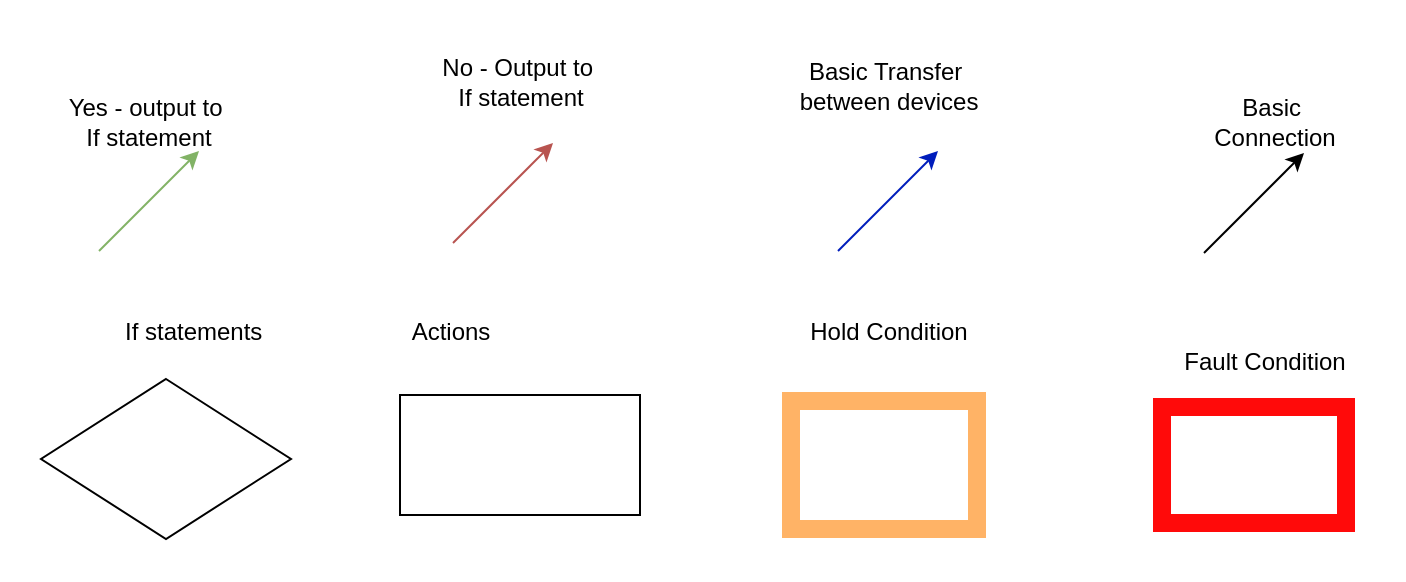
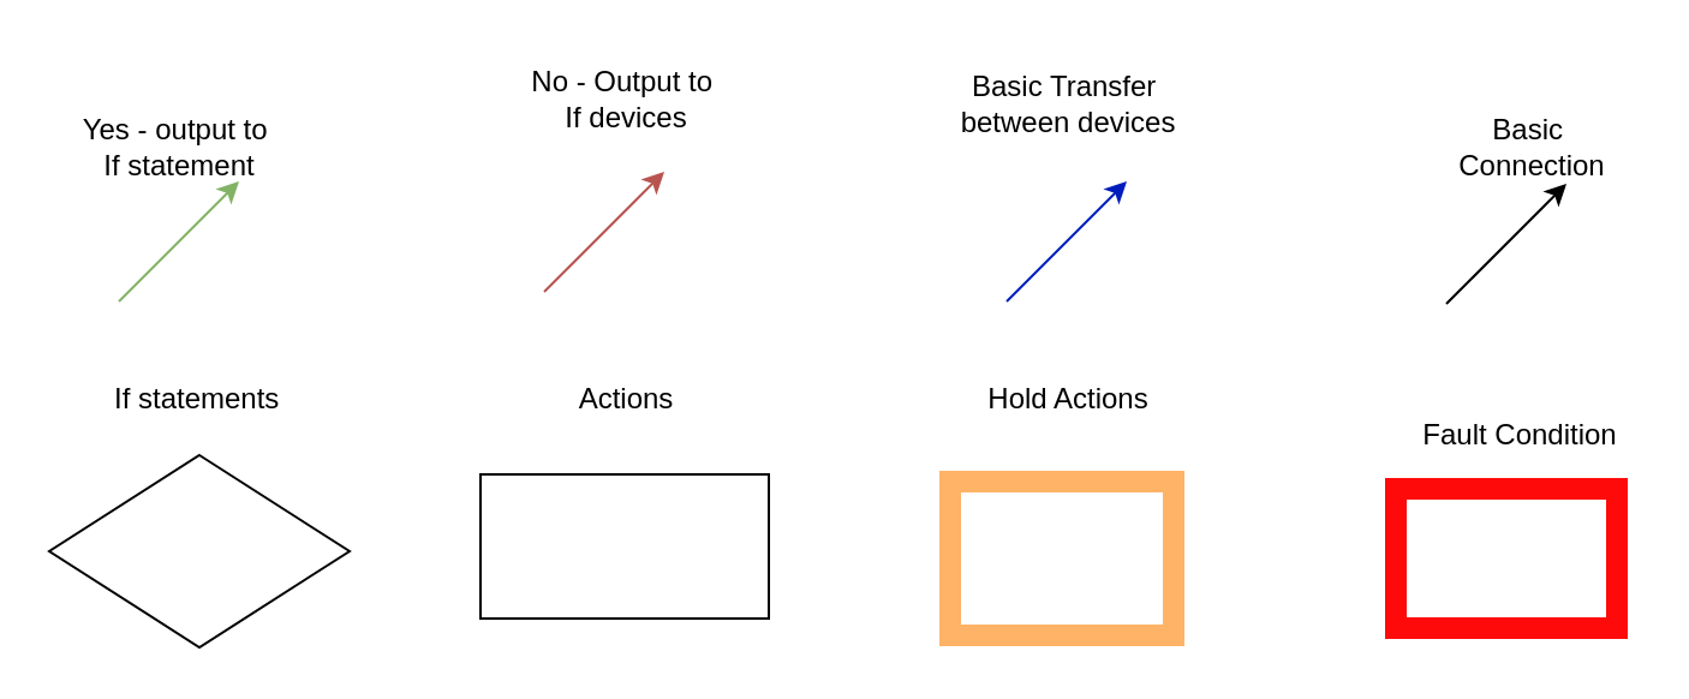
  <mxCell id="0" />
  <mxCell id="1" parent="0" />
  <mxCell id="2" value="" style="endArrow=classic;html=1;rounded=0;fillColor=#d5e8d4;strokeColor=#82b366;" parent="1" edge="1"><mxGeometry width="50" height="50" relative="1" as="geometry"><mxPoint x="49" y="125" as="sourcePoint" /><mxPoint x="99" y="75" as="targetPoint" /></mxGeometry></mxCell>
  <mxCell id="3" value="" style="endArrow=classic;html=1;rounded=0;fillColor=#f8cecc;strokeColor=#b85450;" parent="1" edge="1"><mxGeometry width="50" height="50" relative="1" as="geometry"><mxPoint x="226" y="121" as="sourcePoint" /><mxPoint x="276" y="71" as="targetPoint" /></mxGeometry></mxCell>
  <mxCell id="4" value="" style="endArrow=classic;html=1;rounded=0;fillColor=#0050ef;strokeColor=#001DBC;" parent="1" edge="1"><mxGeometry width="50" height="50" relative="1" as="geometry"><mxPoint x="418.5" y="125" as="sourcePoint" /><mxPoint x="468.5" y="75" as="targetPoint" /></mxGeometry></mxCell>
  <mxCell id="5" value="" style="endArrow=classic;html=1;rounded=0;fillColor=#0050ef;strokeColor=#000000;" parent="1" edge="1"><mxGeometry width="50" height="50" relative="1" as="geometry"><mxPoint x="601.5" y="126" as="sourcePoint" /><mxPoint x="651.5" y="76" as="targetPoint" /></mxGeometry></mxCell>
  <mxCell id="6" value="Yes - output to&amp;nbsp;&lt;div&gt;If statement&lt;/div&gt;" style="text;html=1;align=center;verticalAlign=middle;resizable=0;points=[];autosize=1;strokeColor=none;fillColor=none;" parent="1" vertex="1"><mxGeometry x="25" y="40" width="98" height="41" as="geometry" /></mxCell>
- <mxCell id="7" value="No - Output to&amp;nbsp;&lt;div&gt;I&lt;span style=&quot;background-color: initial;&quot;&gt;f statement&lt;/span&gt;&lt;/div&gt;" style="text;html=1;align=center;verticalAlign=middle;resizable=0;points=[];autosize=1;strokeColor=none;fillColor=none;" parent="1" vertex="1"><mxGeometry x="211" y="20" width="97" height="41" as="geometry" /></mxCell>
+ <mxCell id="7" value="No - Output to&amp;nbsp;&lt;div&gt;I&lt;span style=&quot;background-color: initial;&quot;&gt;f devices&lt;/span&gt;&lt;/div&gt;" style="text;html=1;align=center;verticalAlign=middle;resizable=0;points=[];autosize=1;strokeColor=none;fillColor=none;" parent="1" vertex="1"><mxGeometry x="211" y="20" width="97" height="41" as="geometry" /></mxCell>
  <mxCell id="8" value="Basic Transfer&amp;nbsp;&lt;div&gt;between devices&lt;/div&gt;" style="text;html=1;align=center;verticalAlign=middle;resizable=0;points=[];autosize=1;strokeColor=none;fillColor=none;" parent="1" vertex="1"><mxGeometry x="390" y="22" width="107" height="41" as="geometry" /></mxCell>
  <mxCell id="9" value="" style="rhombus;whiteSpace=wrap;html=1;" parent="1" vertex="1"><mxGeometry x="20" y="189" width="125" height="80" as="geometry" /></mxCell>
- <mxCell id="10" value="If statements&amp;nbsp;" style="text;html=1;align=center;verticalAlign=middle;resizable=0;points=[];autosize=1;strokeColor=none;fillColor=none;" parent="1" vertex="1"><mxGeometry x="53" y="153" width="90" height="26" as="geometry" /></mxCell>
+ <mxCell id="10" value="If statements&amp;nbsp;" style="text;html=1;align=center;verticalAlign=middle;resizable=0;points=[];autosize=1;strokeColor=none;fillColor=none;" parent="1" vertex="1"><mxGeometry x="38" y="153" width="90" height="26" as="geometry" /></mxCell>
  <mxCell id="11" value="" style="rounded=0;whiteSpace=wrap;html=1;" parent="1" vertex="1"><mxGeometry x="199.5" y="197" width="120" height="60" as="geometry" /></mxCell>
- <mxCell id="12" value="Actions" style="text;html=1;align=center;verticalAlign=middle;resizable=0;points=[];autosize=1;strokeColor=none;fillColor=none;" parent="1" vertex="1"><mxGeometry x="196.5" y="153" width="57" height="26" as="geometry" /></mxCell>
+ <mxCell id="12" value="Actions" style="text;html=1;align=center;verticalAlign=middle;resizable=0;points=[];autosize=1;strokeColor=none;fillColor=none;" parent="1" vertex="1"><mxGeometry x="231.5" y="153" width="57" height="26" as="geometry" /></mxCell>
  <mxCell id="13" value="Basic&amp;nbsp;&lt;div&gt;Connection&lt;/div&gt;" style="text;html=1;align=center;verticalAlign=middle;resizable=0;points=[];autosize=1;strokeColor=none;fillColor=none;" parent="1" vertex="1"><mxGeometry x="597" y="40" width="79" height="41" as="geometry" /></mxCell>
  <mxCell id="14" value="" style="rounded=0;whiteSpace=wrap;html=1;fillColor=none;strokeColor=#FFB366;strokeWidth=9;" parent="1" vertex="1"><mxGeometry x="395" y="200" width="93" height="64" as="geometry" /></mxCell>
  <mxCell id="15" value="" style="rounded=0;whiteSpace=wrap;html=1;fillColor=none;strokeColor=#FF0A0A;strokeWidth=9;" parent="1" vertex="1"><mxGeometry x="580.5" y="203" width="92" height="58" as="geometry" /></mxCell>
- <mxCell id="16" value="Hold Condition" style="text;html=1;align=center;verticalAlign=middle;resizable=0;points=[];autosize=1;strokeColor=none;fillColor=none;" parent="1" vertex="1"><mxGeometry x="395" y="153" width="97" height="26" as="geometry" /></mxCell>
+ <mxCell id="16" value="Hold Actions" style="text;html=1;align=center;verticalAlign=middle;resizable=0;points=[];autosize=1;strokeColor=none;fillColor=none;" parent="1" vertex="1"><mxGeometry x="395" y="153" width="97" height="26" as="geometry" /></mxCell>
  <mxCell id="17" value="Fault Condition" style="text;html=1;align=center;verticalAlign=middle;resizable=0;points=[];autosize=1;strokeColor=none;fillColor=none;" parent="1" vertex="1"><mxGeometry x="582" y="168" width="99" height="26" as="geometry" /></mxCell>
